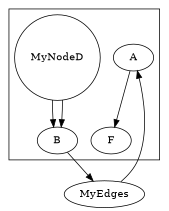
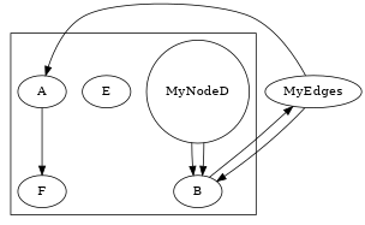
  digraph {
    n1 [label=MyNodeD shape=circle]
    B
+   E
    F
    A
    n6 [label=MyEdges]
    subgraph cluster_1 {
      n1
      B
+     E
      F
      A
    }
    n1 -> B
    n1 -> B
    B -> n6
    A -> F
+   n6 -> B
    n6 -> A
  }
